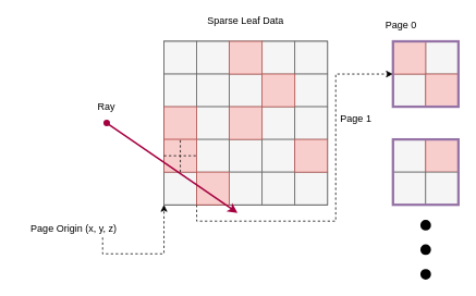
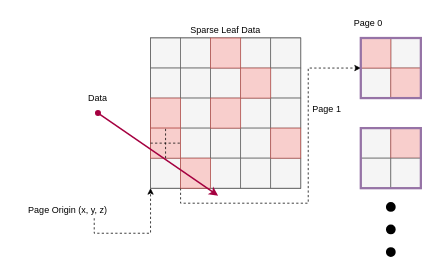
  <mxCell id="0" />
  <mxCell id="1" parent="0" />
  <mxCell id="2" value="" style="group" vertex="1" connectable="0" parent="1"><mxGeometry x="480" y="170" width="80" height="80" as="geometry" /></mxCell>
  <mxCell id="3" value="" style="whiteSpace=wrap;html=1;aspect=fixed;fillColor=#f5f5f5;strokeColor=#666666;fontColor=#333333;" vertex="1" parent="2"><mxGeometry width="40" height="40" as="geometry" /></mxCell>
  <mxCell id="4" value="" style="whiteSpace=wrap;html=1;aspect=fixed;fillColor=#f5f5f5;strokeColor=#666666;fontColor=#333333;" vertex="1" parent="2"><mxGeometry y="40" width="40" height="40" as="geometry" /></mxCell>
  <mxCell id="5" value="" style="whiteSpace=wrap;html=1;aspect=fixed;fillColor=#f8cecc;strokeColor=#b85450;" vertex="1" parent="2"><mxGeometry x="40" width="40" height="40" as="geometry" /></mxCell>
  <mxCell id="6" value="" style="whiteSpace=wrap;html=1;aspect=fixed;fillColor=#f5f5f5;strokeColor=#666666;fontColor=#333333;" vertex="1" parent="2"><mxGeometry x="40" y="40" width="40" height="40" as="geometry" /></mxCell>
  <mxCell id="7" value="" style="whiteSpace=wrap;html=1;aspect=fixed;fillColor=none;strokeColor=#9673a6;strokeWidth=3;" vertex="1" parent="2"><mxGeometry width="80" height="80" as="geometry" /></mxCell>
  <mxCell id="8" value="" style="whiteSpace=wrap;html=1;aspect=fixed;" vertex="1" parent="1"><mxGeometry x="200" y="50" width="200" height="200" as="geometry" /></mxCell>
  <mxCell id="9" value="" style="whiteSpace=wrap;html=1;aspect=fixed;fillColor=#f5f5f5;strokeColor=#666666;fontColor=#333333;" vertex="1" parent="1"><mxGeometry x="200" y="50" width="40" height="40" as="geometry" /></mxCell>
  <mxCell id="10" value="" style="whiteSpace=wrap;html=1;aspect=fixed;fillColor=#f5f5f5;strokeColor=#666666;fontColor=#333333;" vertex="1" parent="1"><mxGeometry x="240" y="50" width="40" height="40" as="geometry" /></mxCell>
  <mxCell id="11" value="" style="whiteSpace=wrap;html=1;aspect=fixed;fillColor=#f5f5f5;strokeColor=#666666;fontColor=#333333;" vertex="1" parent="1"><mxGeometry x="320" y="50" width="40" height="40" as="geometry" /></mxCell>
  <mxCell id="12" value="" style="whiteSpace=wrap;html=1;aspect=fixed;fillColor=#f5f5f5;strokeColor=#666666;fontColor=#333333;" vertex="1" parent="1"><mxGeometry x="360" y="50" width="40" height="40" as="geometry" /></mxCell>
  <mxCell id="13" value="" style="whiteSpace=wrap;html=1;aspect=fixed;fillColor=#f5f5f5;strokeColor=#666666;fontColor=#333333;" vertex="1" parent="1"><mxGeometry x="200" y="90" width="40" height="40" as="geometry" /></mxCell>
  <mxCell id="14" value="" style="whiteSpace=wrap;html=1;aspect=fixed;fillColor=#f5f5f5;strokeColor=#666666;fontColor=#333333;" vertex="1" parent="1"><mxGeometry x="240" y="90" width="40" height="40" as="geometry" /></mxCell>
  <mxCell id="15" value="" style="whiteSpace=wrap;html=1;aspect=fixed;fillColor=#f5f5f5;strokeColor=#666666;fontColor=#333333;" vertex="1" parent="1"><mxGeometry x="280" y="90" width="40" height="40" as="geometry" /></mxCell>
  <mxCell id="16" value="" style="whiteSpace=wrap;html=1;aspect=fixed;fillColor=#f5f5f5;strokeColor=#666666;fontColor=#333333;" vertex="1" parent="1"><mxGeometry x="360" y="90" width="40" height="40" as="geometry" /></mxCell>
  <mxCell id="17" value="" style="whiteSpace=wrap;html=1;aspect=fixed;fillColor=#f5f5f5;strokeColor=#666666;fontColor=#333333;" vertex="1" parent="1"><mxGeometry x="240" y="130" width="40" height="40" as="geometry" /></mxCell>
  <mxCell id="18" value="" style="whiteSpace=wrap;html=1;aspect=fixed;fillColor=#f5f5f5;strokeColor=#666666;fontColor=#333333;" vertex="1" parent="1"><mxGeometry x="320" y="130" width="40" height="40" as="geometry" /></mxCell>
  <mxCell id="19" value="" style="whiteSpace=wrap;html=1;aspect=fixed;fillColor=#f5f5f5;strokeColor=#666666;fontColor=#333333;" vertex="1" parent="1"><mxGeometry x="240" y="170" width="40" height="40" as="geometry" /></mxCell>
  <mxCell id="20" value="" style="whiteSpace=wrap;html=1;aspect=fixed;fillColor=#f5f5f5;strokeColor=#666666;fontColor=#333333;" vertex="1" parent="1"><mxGeometry x="280" y="170" width="40" height="40" as="geometry" /></mxCell>
  <mxCell id="21" value="" style="whiteSpace=wrap;html=1;aspect=fixed;fillColor=#f5f5f5;strokeColor=#666666;fontColor=#333333;" vertex="1" parent="1"><mxGeometry x="320" y="170" width="40" height="40" as="geometry" /></mxCell>
  <mxCell id="22" value="" style="whiteSpace=wrap;html=1;aspect=fixed;fillColor=#f5f5f5;strokeColor=#666666;fontColor=#333333;" vertex="1" parent="1"><mxGeometry x="200" y="210" width="40" height="40" as="geometry" /></mxCell>
  <mxCell id="23" value="" style="whiteSpace=wrap;html=1;aspect=fixed;fillColor=#f5f5f5;strokeColor=#666666;fontColor=#333333;" vertex="1" parent="1"><mxGeometry x="280" y="210" width="40" height="40" as="geometry" /></mxCell>
  <mxCell id="24" value="" style="whiteSpace=wrap;html=1;aspect=fixed;fillColor=#f5f5f5;strokeColor=#666666;fontColor=#333333;" vertex="1" parent="1"><mxGeometry x="320" y="210" width="40" height="40" as="geometry" /></mxCell>
  <mxCell id="25" value="" style="whiteSpace=wrap;html=1;aspect=fixed;fillColor=#f5f5f5;strokeColor=#666666;fontColor=#333333;" vertex="1" parent="1"><mxGeometry x="360" y="210" width="40" height="40" as="geometry" /></mxCell>
  <mxCell id="26" value="" style="whiteSpace=wrap;html=1;aspect=fixed;fillColor=#f5f5f5;strokeColor=#666666;fontColor=#333333;" vertex="1" parent="1"><mxGeometry x="360" y="130" width="40" height="40" as="geometry" /></mxCell>
  <mxCell id="27" value="" style="whiteSpace=wrap;html=1;aspect=fixed;fillColor=#f8cecc;strokeColor=#b85450;" vertex="1" parent="1"><mxGeometry x="280" y="50" width="40" height="40" as="geometry" /></mxCell>
  <mxCell id="28" value="" style="whiteSpace=wrap;html=1;aspect=fixed;fillColor=#f8cecc;strokeColor=#b85450;" vertex="1" parent="1"><mxGeometry x="200" y="130" width="40" height="40" as="geometry" /></mxCell>
  <mxCell id="29" value="" style="whiteSpace=wrap;html=1;aspect=fixed;fillColor=#f8cecc;strokeColor=#b85450;" vertex="1" parent="1"><mxGeometry x="280" y="130" width="40" height="40" as="geometry" /></mxCell>
  <mxCell id="30" value="" style="whiteSpace=wrap;html=1;aspect=fixed;fillColor=#f8cecc;strokeColor=#b85450;" vertex="1" parent="1"><mxGeometry x="200" y="170" width="40" height="40" as="geometry" /></mxCell>
  <mxCell id="31" value="" style="whiteSpace=wrap;html=1;aspect=fixed;fillColor=#f8cecc;strokeColor=#b85450;" vertex="1" parent="1"><mxGeometry x="360" y="170" width="40" height="40" as="geometry" /></mxCell>
  <mxCell id="32" style="edgeStyle=orthogonalEdgeStyle;rounded=0;orthogonalLoop=1;jettySize=auto;html=1;exitX=0;exitY=1;exitDx=0;exitDy=0;entryX=0;entryY=0.5;entryDx=0;entryDy=0;dashed=1;" edge="1" parent="1" source="33" target="40"><mxGeometry relative="1" as="geometry"><Array as="points"><mxPoint x="240" y="270" /><mxPoint x="410" y="270" /><mxPoint x="410" y="90" /></Array></mxGeometry></mxCell>
  <mxCell id="33" value="" style="whiteSpace=wrap;html=1;aspect=fixed;fillColor=#f8cecc;strokeColor=#b85450;" vertex="1" parent="1"><mxGeometry x="240" y="210" width="40" height="40" as="geometry" /></mxCell>
  <mxCell id="34" value="" style="whiteSpace=wrap;html=1;aspect=fixed;fillColor=#f8cecc;strokeColor=#b85450;" vertex="1" parent="1"><mxGeometry x="320" y="90" width="40" height="40" as="geometry" /></mxCell>
  <mxCell id="35" value="Page 1" style="text;html=1;strokeColor=none;fillColor=none;align=center;verticalAlign=middle;whiteSpace=wrap;rounded=0;" vertex="1" parent="1"><mxGeometry x="410" y="135" width="50" height="20" as="geometry" /></mxCell>
  <mxCell id="36" value="" style="whiteSpace=wrap;html=1;aspect=fixed;fillColor=#f5f5f5;strokeColor=#666666;fontColor=#333333;" vertex="1" parent="1"><mxGeometry x="520" y="50" width="40" height="40" as="geometry" /></mxCell>
  <mxCell id="37" value="" style="whiteSpace=wrap;html=1;aspect=fixed;fillColor=#f5f5f5;strokeColor=#666666;fontColor=#333333;" vertex="1" parent="1"><mxGeometry x="480" y="90" width="40" height="40" as="geometry" /></mxCell>
  <mxCell id="38" value="" style="whiteSpace=wrap;html=1;aspect=fixed;fillColor=#f8cecc;strokeColor=#b85450;" vertex="1" parent="1"><mxGeometry x="480" y="50" width="40" height="40" as="geometry" /></mxCell>
  <mxCell id="39" value="" style="whiteSpace=wrap;html=1;aspect=fixed;fillColor=#f8cecc;strokeColor=#b85450;" vertex="1" parent="1"><mxGeometry x="520" y="90" width="40" height="40" as="geometry" /></mxCell>
  <mxCell id="40" value="" style="whiteSpace=wrap;html=1;aspect=fixed;fillColor=none;strokeColor=#9673a6;strokeWidth=3;" vertex="1" parent="1"><mxGeometry x="480" y="50" width="80" height="80" as="geometry" /></mxCell>
  <mxCell id="41" value="Page 0" style="text;html=1;strokeColor=none;fillColor=none;align=center;verticalAlign=middle;whiteSpace=wrap;rounded=0;" vertex="1" parent="1"><mxGeometry x="465" y="20" width="50" height="20" as="geometry" /></mxCell>
- <mxCell id="42" value="Sparse Leaf Data" style="text;html=1;strokeColor=none;fillColor=none;align=center;verticalAlign=middle;whiteSpace=wrap;rounded=0;" vertex="1" parent="1"><mxGeometry x="250" y="15" width="100" height="20" as="geometry" /></mxCell>
+ <mxCell id="42" value="Sparse Leaf Data" style="text;html=1;strokeColor=none;fillColor=none;align=center;verticalAlign=middle;whiteSpace=wrap;rounded=0;" vertex="1" parent="1"><mxGeometry x="250" y="30" width="100" height="20" as="geometry" /></mxCell>
  <mxCell id="43" value="" style="endArrow=classic;html=1;fillColor=#d80073;strokeColor=#A50040;strokeWidth=2;endFill=1;startArrow=oval;startFill=1;" edge="1" parent="1"><mxGeometry width="50" height="50" relative="1" as="geometry"><mxPoint x="130" y="150" as="sourcePoint" /><mxPoint x="290" y="260" as="targetPoint" /></mxGeometry></mxCell>
  <mxCell id="44" value="" style="ellipse;whiteSpace=wrap;html=1;aspect=fixed;strokeWidth=3;fillColor=#000000;strokeColor=#000000;fontColor=#ffffff;" vertex="1" parent="1"><mxGeometry x="515" y="270" width="10" height="10" as="geometry" /></mxCell>
  <mxCell id="45" value="" style="ellipse;whiteSpace=wrap;html=1;aspect=fixed;strokeWidth=3;fillColor=#000000;strokeColor=#000000;fontColor=#ffffff;" vertex="1" parent="1"><mxGeometry x="515" y="300" width="10" height="10" as="geometry" /></mxCell>
  <mxCell id="46" value="" style="ellipse;whiteSpace=wrap;html=1;aspect=fixed;strokeWidth=3;fillColor=#000000;strokeColor=#000000;fontColor=#ffffff;" vertex="1" parent="1"><mxGeometry x="515" y="330" width="10" height="10" as="geometry" /></mxCell>
- <mxCell id="47" value="Ray" style="text;html=1;strokeColor=none;fillColor=none;align=center;verticalAlign=middle;whiteSpace=wrap;rounded=0;" vertex="1" parent="1"><mxGeometry x="110" y="120" width="40" height="20" as="geometry" /></mxCell>
+ <mxCell id="47" value="Data" style="text;html=1;strokeColor=none;fillColor=none;align=center;verticalAlign=middle;whiteSpace=wrap;rounded=0;" vertex="1" parent="1"><mxGeometry x="110" y="120" width="40" height="20" as="geometry" /></mxCell>
  <mxCell id="48" style="edgeStyle=orthogonalEdgeStyle;rounded=0;orthogonalLoop=1;jettySize=auto;html=1;exitX=0.75;exitY=1;exitDx=0;exitDy=0;entryX=0;entryY=1;entryDx=0;entryDy=0;dashed=1;startArrow=none;startFill=0;endArrow=classic;endFill=1;strokeWidth=1;" edge="1" parent="1" source="49" target="22"><mxGeometry relative="1" as="geometry" /></mxCell>
  <mxCell id="49" value="Page Origin (x, y, z)" style="text;html=1;strokeColor=none;fillColor=none;align=center;verticalAlign=middle;whiteSpace=wrap;rounded=0;" vertex="1" parent="1"><mxGeometry x="20" y="270" width="140" height="20" as="geometry" /></mxCell>
  <mxCell id="50" value="" style="endArrow=none;dashed=1;html=1;strokeWidth=1;exitX=0.5;exitY=1;exitDx=0;exitDy=0;entryX=0.5;entryY=0;entryDx=0;entryDy=0;" edge="1" parent="1" source="30" target="30"><mxGeometry width="50" height="50" relative="1" as="geometry"><mxPoint x="190" y="210" as="sourcePoint" /><mxPoint x="240" y="160" as="targetPoint" /></mxGeometry></mxCell>
  <mxCell id="51" value="" style="endArrow=none;dashed=1;html=1;strokeWidth=1;entryX=1;entryY=0.5;entryDx=0;entryDy=0;" edge="1" parent="1" target="30"><mxGeometry width="50" height="50" relative="1" as="geometry"><mxPoint x="200" y="190" as="sourcePoint" /><mxPoint x="230" y="180" as="targetPoint" /></mxGeometry></mxCell>
